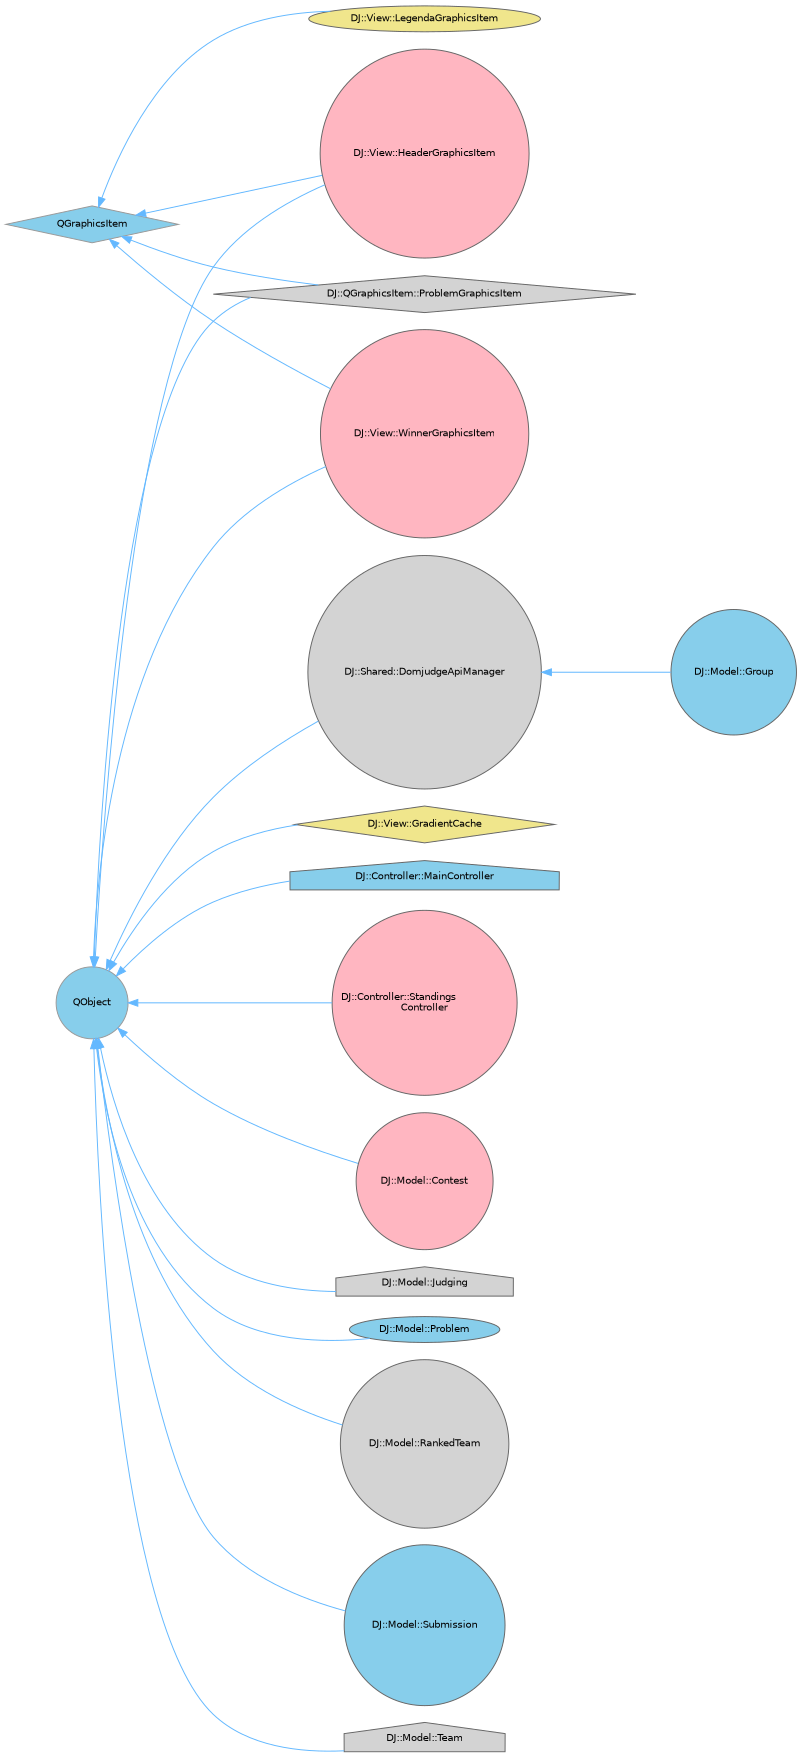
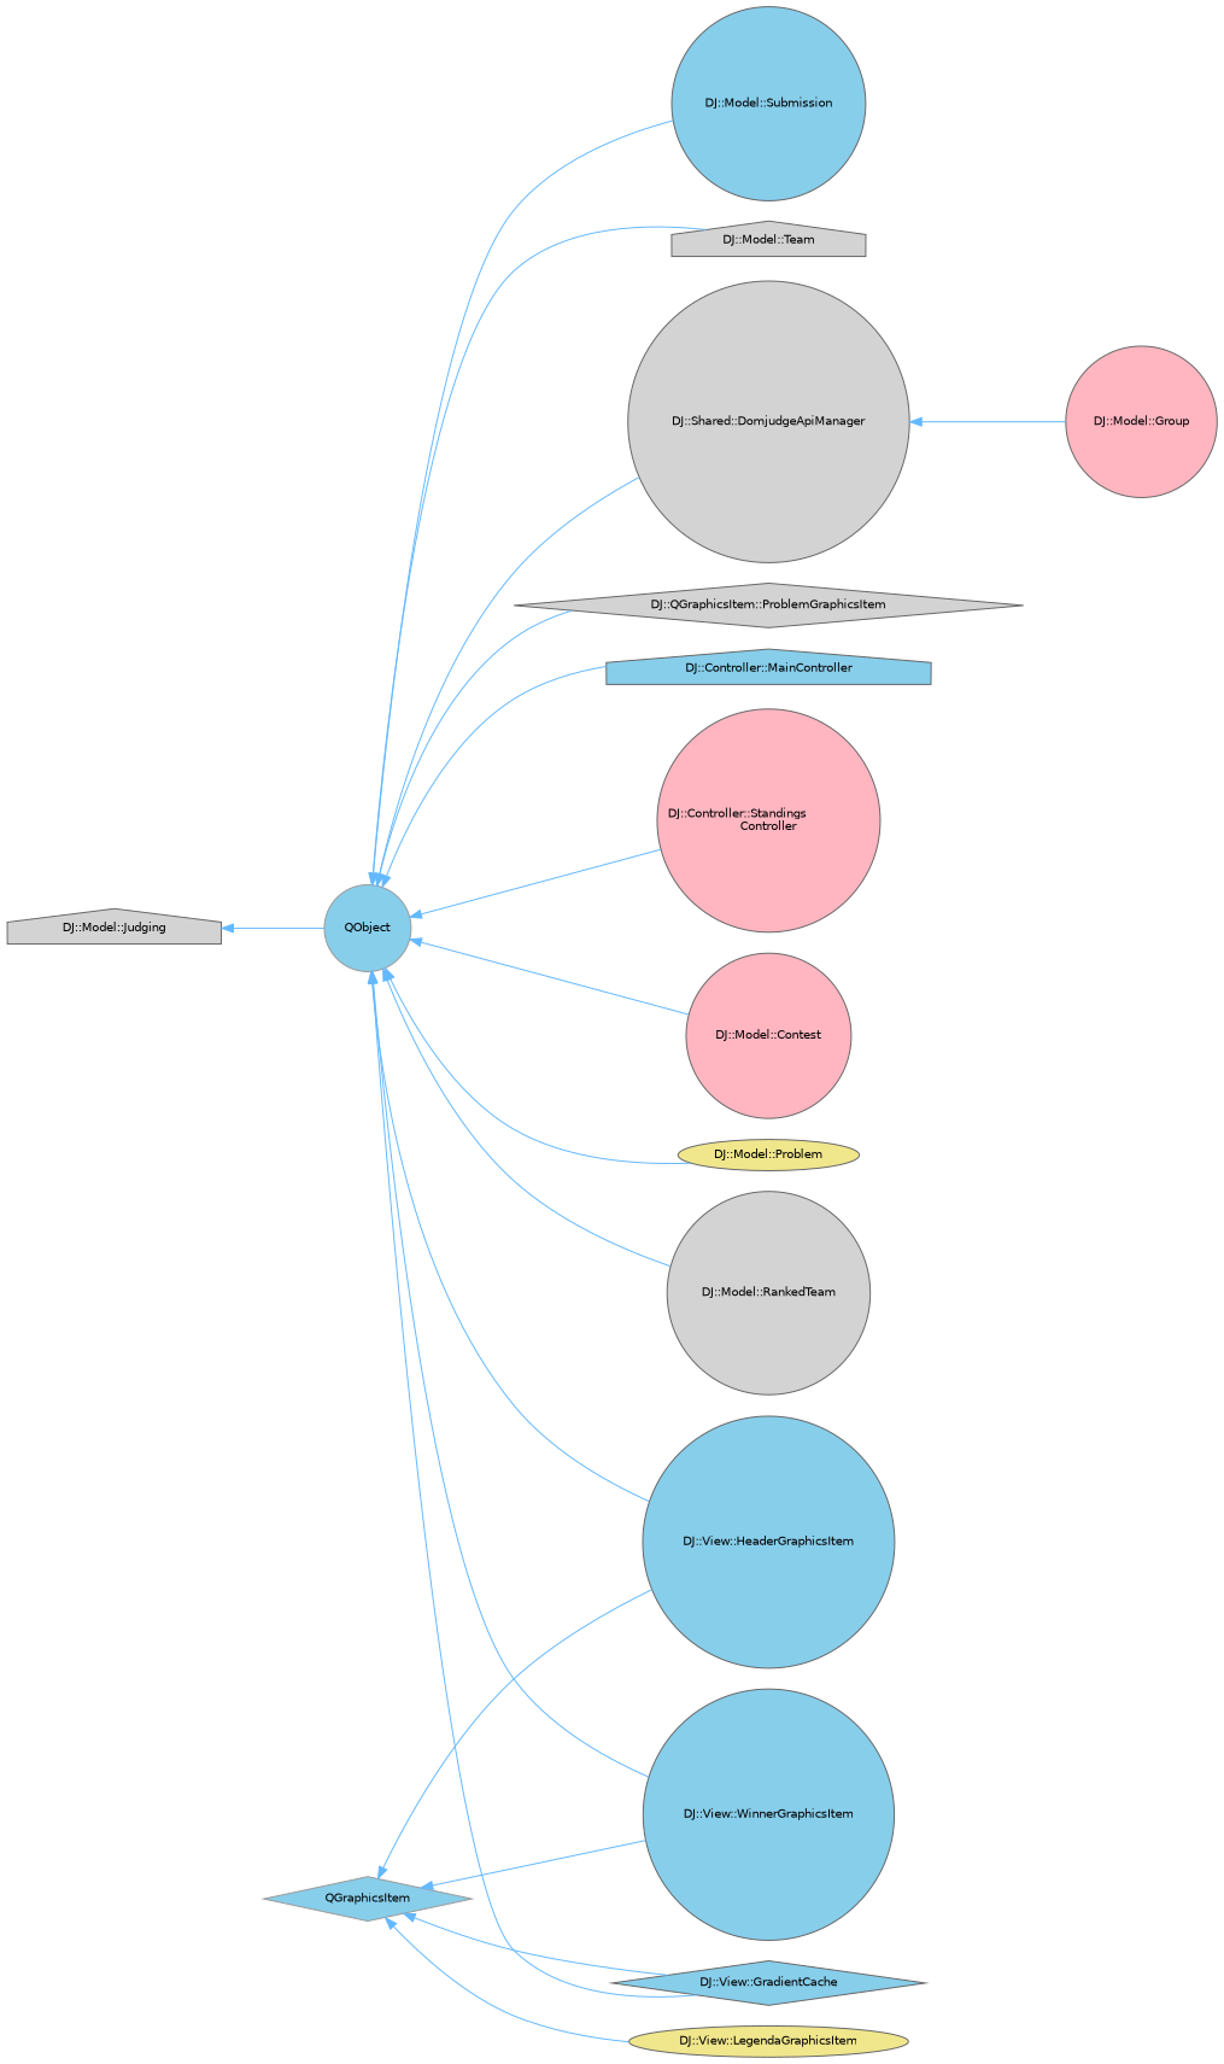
  digraph {
    rankdir=LR
    node [color=grey40 fillcolor=skyblue fontname=Helvetica fontsize=10 shape=circle style=filled]
    edge [color=steelblue1 dir=back fontname=Helvetica fontsize=10 labelfontname=Helvetica labelfontsize=10 style=solid]
    n1 [color=grey60 height=0.2 label=QGraphicsItem shape=diamond width=0.4]
-   n2 [fillcolor=lightpink height=0.2 label="DJ::View::HeaderGraphicsItem" width=0.4]
+   n2 [height=0.2 label="DJ::View::HeaderGraphicsItem" width=0.4]
    n3 [fillcolor=khaki height=0.2 label="DJ::View::LegendaGraphicsItem" shape=ellipse width=0.4]
    n4 [fillcolor=lightgrey height=0.2 label="DJ::QGraphicsItem::ProblemGraphicsItem" shape=diamond width=0.4]
-   n5 [fillcolor=lightpink height=0.2 label="DJ::View::WinnerGraphicsItem" width=0.4]
+   n5 [height=0.2 label="DJ::View::WinnerGraphicsItem" width=0.4]
    n6 [color=grey60 height=0.2 label=QObject width=0.4]
    n7 [height=0.2 label="DJ::Controller::MainController" shape=house width=0.4]
    n8 [fillcolor=lightpink height=0.2 label="DJ::Controller::Standings\lController" width=0.4]
    n9 [fillcolor=lightpink height=0.2 label="DJ::Model::Contest" width=0.4]
    n10 [fillcolor=lightgrey height=0.2 label="DJ::Model::Judging" shape=house width=0.4]
-   n11 [height=0.2 label="DJ::Model::Problem" shape=ellipse width=0.4]
+   n11 [fillcolor=khaki height=0.2 label="DJ::Model::Problem" shape=ellipse width=0.4]
    n12 [fillcolor=lightgrey height=0.2 label="DJ::Model::RankedTeam" width=0.4]
    n13 [height=0.2 label="DJ::Model::Submission" width=0.4]
    n14 [fillcolor=lightgrey height=0.2 label="DJ::Model::Team" shape=house width=0.4]
    n15 [fillcolor=lightgrey height=0.2 label="DJ::Shared::DomjudgeApiManager" width=0.4]
-   n16 [fillcolor=khaki height=0.2 label="DJ::View::GradientCache" shape=diamond width=0.4]
-   n17 [height=0.2 label="DJ::Model::Group" width=0.4]
+   n16 [height=0.2 label="DJ::View::GradientCache" shape=diamond width=0.4]
+   n17 [fillcolor=lightpink height=0.2 label="DJ::Model::Group" width=0.4]
    n1 -> n2
    n1 -> n3
-   n1 -> n4
+   n1 -> n16
    n1 -> n5
    n6 -> n2
    n6 -> n4
    n6 -> n5
    n6 -> n7
    n6 -> n8
    n6 -> n9
-   n6 -> n10
+   n10 -> n6
    n6 -> n11
    n6 -> n12
    n6 -> n13
    n6 -> n14
    n6 -> n15
    n6 -> n16
    n15 -> n17
  }
